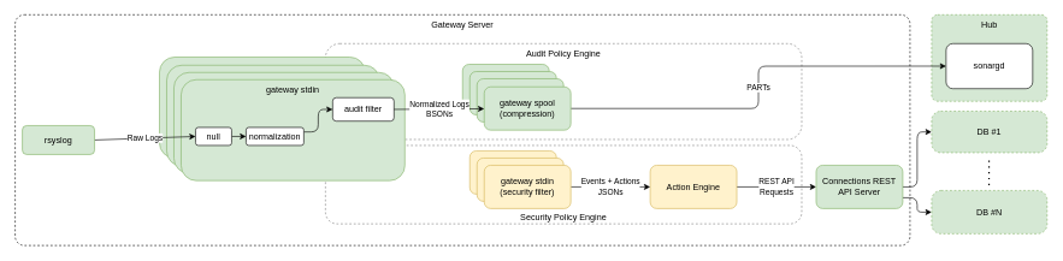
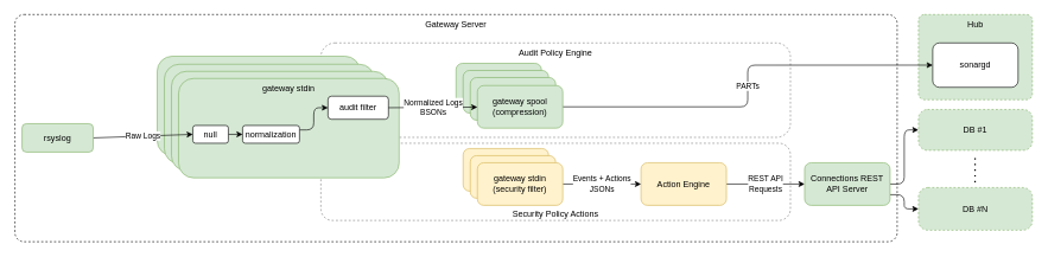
  <mxCell id="0" />
  <mxCell id="1" parent="0" />
  <mxCell id="2" value="Gateway Server" style="rounded=1;whiteSpace=wrap;html=1;arcSize=4;verticalAlign=top;dashed=1;" parent="1" vertex="1"><mxGeometry x="20" y="20" width="1240" height="320" as="geometry" /></mxCell>
  <mxCell id="3" value="Audit Policy Engine" style="rounded=1;whiteSpace=wrap;html=1;dashed=1;verticalAlign=top;opacity=50;fillColor=none;labelPosition=center;verticalLabelPosition=middle;align=center;horizontal=1;" parent="1" vertex="1"><mxGeometry x="450" y="60" width="660" height="132.97" as="geometry" /></mxCell>
- <mxCell id="4" value="Security Policy Engine" style="rounded=1;whiteSpace=wrap;html=1;dashed=1;verticalAlign=bottom;opacity=50;fillColor=none;" parent="1" vertex="1"><mxGeometry x="450" y="201.25" width="660" height="108.75" as="geometry" /></mxCell>
+ <mxCell id="4" value="Security Policy Actions" style="rounded=1;whiteSpace=wrap;html=1;dashed=1;verticalAlign=bottom;opacity=50;fillColor=none;" parent="1" vertex="1"><mxGeometry x="450" y="201.25" width="660" height="108.75" as="geometry" /></mxCell>
  <mxCell id="5" value="" style="rounded=1;whiteSpace=wrap;html=1;fillColor=#d5e8d4;strokeColor=#82b366;verticalAlign=top;" parent="1" vertex="1"><mxGeometry x="220" y="78.75" width="285" height="140" as="geometry" /></mxCell>
  <mxCell id="6" value="" style="rounded=1;whiteSpace=wrap;html=1;fillColor=#d5e8d4;strokeColor=#82b366;verticalAlign=top;" parent="1" vertex="1"><mxGeometry x="230" y="90" width="295" height="140" as="geometry" /></mxCell>
  <mxCell id="7" value="" style="rounded=1;whiteSpace=wrap;html=1;fillColor=#d5e8d4;strokeColor=#82b366;verticalAlign=top;" parent="1" vertex="1"><mxGeometry x="240" y="100" width="305" height="140" as="geometry" /></mxCell>
  <mxCell id="8" value="gateway stdin" style="rounded=1;whiteSpace=wrap;html=1;fillColor=#d5e8d4;strokeColor=#82b366;verticalAlign=top;" parent="1" vertex="1"><mxGeometry x="250" y="110" width="310" height="140" as="geometry" /></mxCell>
  <mxCell id="9" value="Raw Logs" style="edgeStyle=none;html=1;exitX=1;exitY=0.5;exitDx=0;exitDy=0;entryX=0;entryY=0.5;entryDx=0;entryDy=0;" parent="1" source="10" target="14" edge="1"><mxGeometry relative="1" as="geometry" /></mxCell>
  <mxCell id="10" value="rsyslog" style="rounded=1;whiteSpace=wrap;html=1;fillColor=#d5e8d4;strokeColor=#82b366;" parent="1" vertex="1"><mxGeometry x="30" y="173.75" width="100" height="40" as="geometry" /></mxCell>
  <mxCell id="11" value="gateway stdin&lt;div&gt;(security events)&lt;/div&gt;" style="rounded=1;whiteSpace=wrap;html=1;fillColor=#fff2cc;strokeColor=#d6b656;" parent="1" vertex="1"><mxGeometry x="650" y="208.75" width="120" height="60" as="geometry" /></mxCell>
  <mxCell id="12" value="" style="edgeStyle=orthogonalEdgeStyle;html=1;exitX=1;exitY=0.25;exitDx=0;exitDy=0;entryX=0;entryY=0.5;entryDx=0;entryDy=0;" parent="1" source="34" target="15" edge="1"><mxGeometry relative="1" as="geometry" /></mxCell>
  <mxCell id="13" style="edgeStyle=none;html=1;exitX=1;exitY=0.5;exitDx=0;exitDy=0;entryX=0;entryY=0.5;entryDx=0;entryDy=0;" edge="1" parent="1" source="14" target="34"><mxGeometry relative="1" as="geometry" /></mxCell>
  <mxCell id="14" value="null" style="rounded=1;whiteSpace=wrap;html=1;" parent="1" vertex="1"><mxGeometry x="270" y="176.25" width="50" height="25" as="geometry" /></mxCell>
  <mxCell id="15" value="audit filter" style="rounded=1;whiteSpace=wrap;html=1;" parent="1" vertex="1"><mxGeometry x="460" y="135" width="85" height="32.5" as="geometry" /></mxCell>
  <mxCell id="16" value="Hub" style="rounded=1;whiteSpace=wrap;html=1;arcSize=7;verticalAlign=top;dashed=1;fillColor=#d5e8d4;strokeColor=#82b366;" parent="1" vertex="1"><mxGeometry x="1290" y="20" width="160" height="120" as="geometry" /></mxCell>
  <mxCell id="17" value="sonargd" style="rounded=1;whiteSpace=wrap;html=1;" parent="1" vertex="1"><mxGeometry x="1310" y="60" width="120" height="62.5" as="geometry" /></mxCell>
  <mxCell id="18" style="edgeStyle=orthogonalEdgeStyle;html=1;exitX=1;exitY=0.5;exitDx=0;exitDy=0;entryX=0;entryY=0.5;entryDx=0;entryDy=0;" parent="1" source="26" target="20" edge="1"><mxGeometry relative="1" as="geometry"><mxPoint x="1230" y="365" as="sourcePoint" /><mxPoint x="1320" y="252.5" as="targetPoint" /></mxGeometry></mxCell>
  <mxCell id="19" style="edgeStyle=orthogonalEdgeStyle;html=1;entryX=0;entryY=0.5;entryDx=0;entryDy=0;exitX=1;exitY=0.75;exitDx=0;exitDy=0;" parent="1" source="26" target="21" edge="1"><mxGeometry relative="1" as="geometry"><mxPoint x="1230" y="380" as="sourcePoint" /><mxPoint x="1320" y="385" as="targetPoint" /></mxGeometry></mxCell>
  <mxCell id="20" value="DB #1" style="rounded=1;whiteSpace=wrap;html=1;arcSize=22;verticalAlign=middle;dashed=1;fillColor=#d5e8d4;strokeColor=#82b366;" parent="1" vertex="1"><mxGeometry x="1290" y="153.75" width="160" height="57.5" as="geometry" /></mxCell>
  <mxCell id="21" value="DB #N" style="rounded=1;whiteSpace=wrap;html=1;arcSize=22;verticalAlign=middle;dashed=1;fillColor=#d5e8d4;strokeColor=#82b366;" parent="1" vertex="1"><mxGeometry x="1290" y="263.75" width="160" height="60" as="geometry" /></mxCell>
  <mxCell id="22" value="" style="endArrow=none;dashed=1;html=1;dashPattern=1 3;strokeWidth=2;fillColor=#fff2cc;strokeColor=#000000;" parent="1" edge="1"><mxGeometry width="50" height="50" relative="1" as="geometry"><mxPoint x="1369.5" y="256.25" as="sourcePoint" /><mxPoint x="1369.54" y="218.75" as="targetPoint" /></mxGeometry></mxCell>
  <mxCell id="23" value="PARTs" style="edgeStyle=orthogonalEdgeStyle;html=1;entryX=0;entryY=0.5;entryDx=0;entryDy=0;exitX=1;exitY=0.5;exitDx=0;exitDy=0;" parent="1" source="30" target="17" edge="1"><mxGeometry relative="1" as="geometry"><mxPoint x="980" y="99.774" as="targetPoint" /><mxPoint x="860" y="150" as="sourcePoint" /></mxGeometry></mxCell>
  <mxCell id="24" value="REST API&lt;div&gt;Requests&lt;/div&gt;" style="edgeStyle=none;html=1;exitX=1;exitY=0.5;exitDx=0;exitDy=0;entryX=0;entryY=0.5;entryDx=0;entryDy=0;" parent="1" source="25" target="26" edge="1"><mxGeometry relative="1" as="geometry" /></mxCell>
  <mxCell id="25" value="Action Engine" style="rounded=1;whiteSpace=wrap;html=1;fillColor=#fff2cc;strokeColor=#d6b656;" parent="1" vertex="1"><mxGeometry x="900" y="228.75" width="120" height="60" as="geometry" /></mxCell>
  <mxCell id="26" value="Connections REST API Server" style="rounded=1;whiteSpace=wrap;html=1;fillColor=#d5e8d4;strokeColor=#82b366;" parent="1" vertex="1"><mxGeometry x="1130" y="228.75" width="120" height="60" as="geometry" /></mxCell>
  <mxCell id="27" value="gateway (spool)" style="rounded=1;whiteSpace=wrap;html=1;fillColor=#d5e8d4;strokeColor=#82b366;" parent="1" vertex="1"><mxGeometry x="640" y="88.75" width="120" height="60" as="geometry" /></mxCell>
  <mxCell id="28" value="gateway (spool)" style="rounded=1;whiteSpace=wrap;html=1;fillColor=#d5e8d4;strokeColor=#82b366;" parent="1" vertex="1"><mxGeometry x="650" y="98.75" width="120" height="60" as="geometry" /></mxCell>
  <mxCell id="29" value="gateway (spool)" style="rounded=1;whiteSpace=wrap;html=1;fillColor=#d5e8d4;strokeColor=#82b366;" parent="1" vertex="1"><mxGeometry x="660" y="108.75" width="120" height="60" as="geometry" /></mxCell>
  <mxCell id="30" value="gateway spool&lt;div&gt;(compression)&lt;/div&gt;" style="rounded=1;whiteSpace=wrap;html=1;fillColor=#d5e8d4;strokeColor=#82b366;" parent="1" vertex="1"><mxGeometry x="670" y="120" width="120" height="60" as="geometry" /></mxCell>
  <mxCell id="31" value="gateway stdin&lt;div&gt;(security events)&lt;/div&gt;" style="rounded=1;whiteSpace=wrap;html=1;fillColor=#fff2cc;strokeColor=#d6b656;" parent="1" vertex="1"><mxGeometry x="660" y="218.75" width="120" height="60" as="geometry" /></mxCell>
  <mxCell id="32" value="Events + Actions&lt;div&gt;JSONs&lt;/div&gt;" style="edgeStyle=none;html=1;exitX=1;exitY=0.5;exitDx=0;exitDy=0;entryX=0;entryY=0.5;entryDx=0;entryDy=0;" parent="1" source="33" target="25" edge="1"><mxGeometry relative="1" as="geometry"><mxPoint x="820" y="258.75" as="sourcePoint" /><mxPoint x="870" y="258.75" as="targetPoint" /></mxGeometry></mxCell>
  <mxCell id="33" value="gateway stdin&lt;div&gt;(security filter)&lt;/div&gt;" style="rounded=1;whiteSpace=wrap;html=1;fillColor=#fff2cc;strokeColor=#d6b656;" parent="1" vertex="1"><mxGeometry x="670" y="228.75" width="120" height="60" as="geometry" /></mxCell>
  <mxCell id="34" value="normalization" style="rounded=1;whiteSpace=wrap;html=1;" vertex="1" parent="1"><mxGeometry x="340" y="176.25" width="80" height="25" as="geometry" /></mxCell>
  <mxCell id="35" value="Normalized Logs&lt;br&gt;BSONs" style="edgeStyle=none;html=1;exitX=1;exitY=0.5;exitDx=0;exitDy=0;" edge="1" parent="1" source="15" target="30"><mxGeometry x="0.004" relative="1" as="geometry"><mxPoint as="offset" /></mxGeometry></mxCell>
